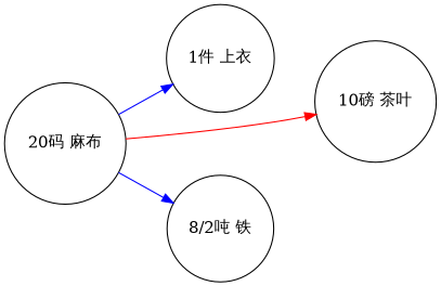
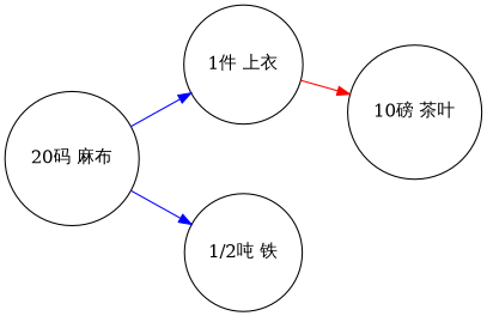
  digraph {
    rankdir=LR
    node [shape=circle]
    edge [color=blue]
    "20码 麻布"
    "1件 上衣"
    "10磅 茶叶"
-   "1/2吨 铁" [label="8/2吨 铁"]
+   "1/2吨 铁"
    "20码 麻布" -> "1件 上衣"
-   "20码 麻布" -> "10磅 茶叶" [color=red]
+   "1件 上衣" -> "10磅 茶叶" [color=red]
    "20码 麻布" -> "1/2吨 铁"
  }
